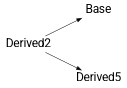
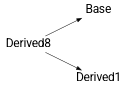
  digraph {
    fontname=Roboto
    nodesep=1.5
    rankdir=LR
    node [fontname=Roboto fontsize=24 shape=plaintext]
    edge [fontname=Roboto]
    Base [height=.1]
-   Derived1 [height=.1 label=Derived5]
-   Derived2 [height=.1]
+   Derived1 [height=.1]
+   Derived2 [height=.1 label=Derived8]
    Derived2 -> Base
    Derived2 -> Derived1
  }
